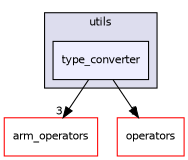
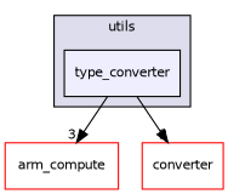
  digraph {
    compound=true
    node [fillcolor=white fontname=Helvetica fontsize=10 shape=box style=filled color=red]
    edge [labeldistance=1.5 labelfontname=Helvetica labelfontsize=10]
    n1 [fillcolor="#eeeeff" label=type_converter pencolor=black color=""]
-   n2 [label=arm_operators]
-   n3 [label=operators]
+   n2 [label=arm_compute]
+   n3 [label=converter]
    subgraph cluster_1 {
      bgcolor="#ddddee"
      fontname=Helvetica
      fontsize=10
      label=utils
      pencolor=black
      n1
    }
    n1 -> n2 [headlabel=3]
    n1 -> n3 [headlabel=2]
  }
